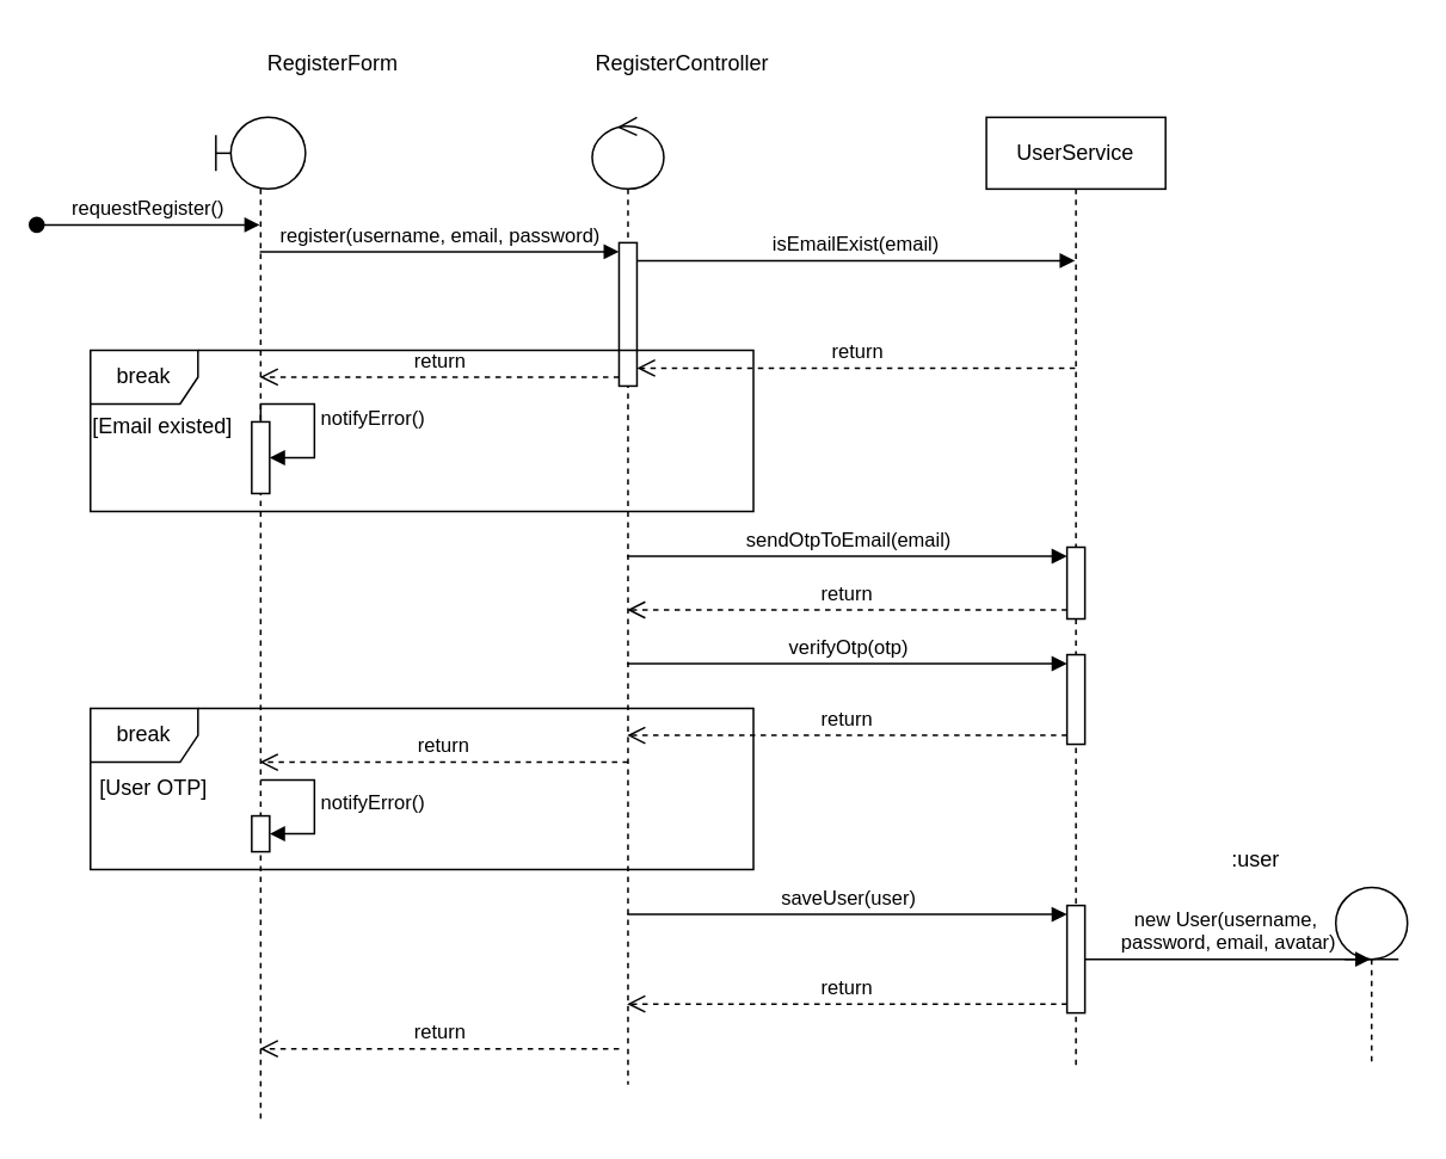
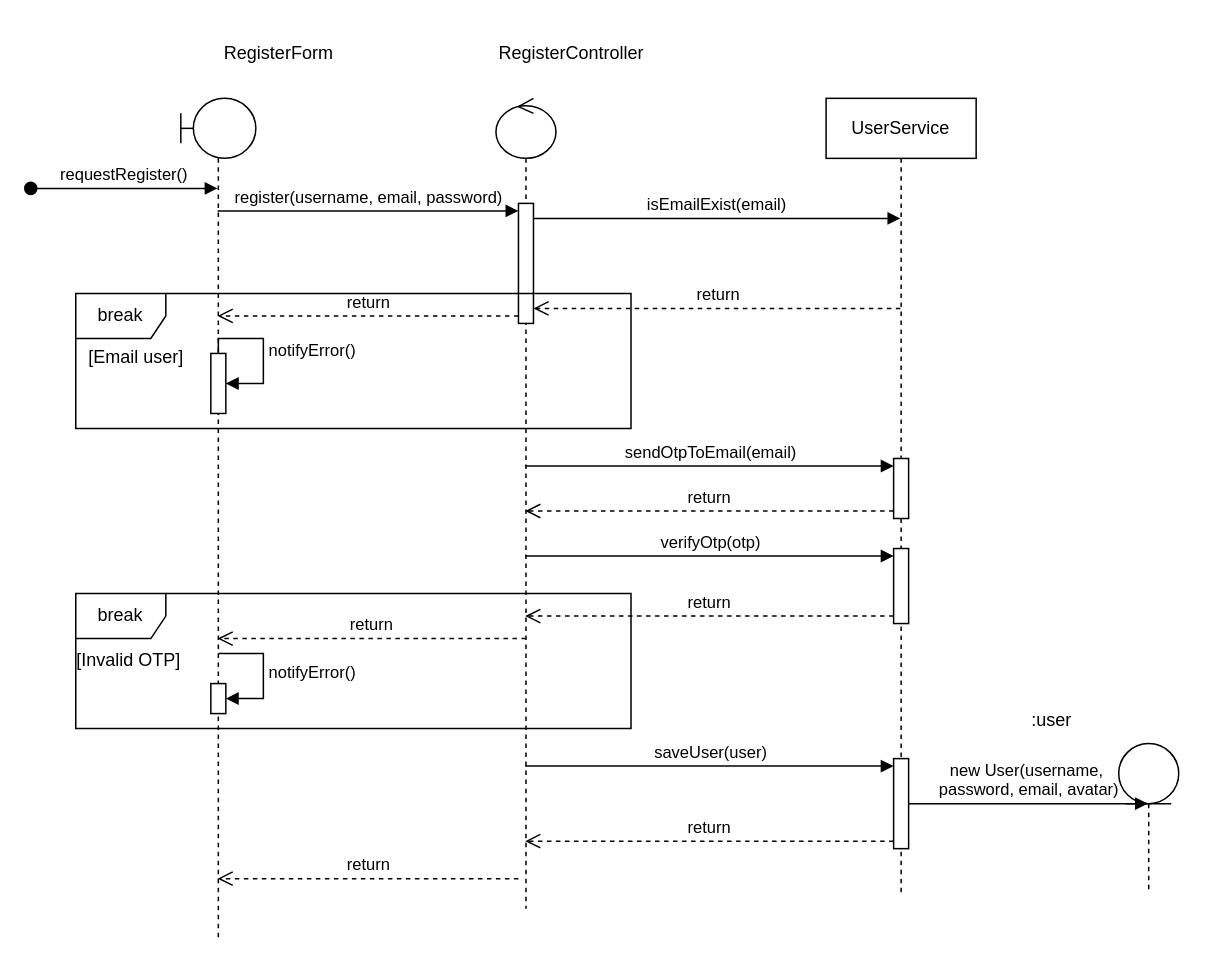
  <mxCell id="0" />
  <mxCell id="1" parent="0" />
  <mxCell id="2" value="" style="shape=umlLifeline;perimeter=lifelinePerimeter;whiteSpace=wrap;html=1;container=1;dropTarget=0;collapsible=0;recursiveResize=0;outlineConnect=0;portConstraint=eastwest;newEdgeStyle={&quot;curved&quot;:0,&quot;rounded&quot;:0};participant=umlBoundary;" parent="1" vertex="1"><mxGeometry x="120" y="65" width="50" height="560" as="geometry" /></mxCell>
  <mxCell id="3" value="RegisterForm" style="text;html=1;align=center;verticalAlign=middle;resizable=0;points=[];autosize=1;strokeColor=none;fillColor=none;" parent="1" vertex="1"><mxGeometry x="135" y="20" width="100" height="30" as="geometry" /></mxCell>
  <mxCell id="4" value="requestRegister()" style="html=1;verticalAlign=bottom;startArrow=oval;startFill=1;endArrow=block;startSize=8;curved=0;rounded=0;" parent="1" target="2" edge="1"><mxGeometry width="60" relative="1" as="geometry"><mxPoint x="20" y="125" as="sourcePoint" /><mxPoint x="140" y="125" as="targetPoint" /></mxGeometry></mxCell>
  <mxCell id="5" value="" style="shape=umlLifeline;perimeter=lifelinePerimeter;whiteSpace=wrap;html=1;container=1;dropTarget=0;collapsible=0;recursiveResize=0;outlineConnect=0;portConstraint=eastwest;newEdgeStyle={&quot;curved&quot;:0,&quot;rounded&quot;:0};participant=umlControl;" parent="1" vertex="1"><mxGeometry x="330" y="65" width="40" height="540" as="geometry" /></mxCell>
  <mxCell id="6" value="" style="html=1;points=[[0,0,0,0,5],[0,1,0,0,-5],[1,0,0,0,5],[1,1,0,0,-5]];perimeter=orthogonalPerimeter;outlineConnect=0;targetShapes=umlLifeline;portConstraint=eastwest;newEdgeStyle={&quot;curved&quot;:0,&quot;rounded&quot;:0};" parent="5" vertex="1"><mxGeometry x="15" y="70" width="10" height="80" as="geometry" /></mxCell>
  <mxCell id="7" value="RegisterController" style="text;html=1;align=center;verticalAlign=middle;resizable=0;points=[];autosize=1;strokeColor=none;fillColor=none;" parent="1" vertex="1"><mxGeometry x="320" y="20" width="120" height="30" as="geometry" /></mxCell>
  <mxCell id="8" value="register(username, email, password)" style="html=1;verticalAlign=bottom;endArrow=block;curved=0;rounded=0;entryX=0;entryY=0;entryDx=0;entryDy=5;" parent="1" source="2" target="6" edge="1"><mxGeometry relative="1" as="geometry"><mxPoint x="235" y="140" as="sourcePoint" /></mxGeometry></mxCell>
  <mxCell id="9" value="return" style="html=1;verticalAlign=bottom;endArrow=open;dashed=1;endSize=8;curved=0;rounded=0;exitX=0;exitY=1;exitDx=0;exitDy=-5;" parent="1" source="6" target="2" edge="1"><mxGeometry relative="1" as="geometry"><mxPoint x="235" y="210" as="targetPoint" /></mxGeometry></mxCell>
  <mxCell id="10" value="isEmailExist(email)" style="html=1;verticalAlign=bottom;endArrow=block;curved=0;rounded=0;" parent="1" edge="1"><mxGeometry relative="1" as="geometry"><mxPoint x="355" y="145" as="sourcePoint" /><mxPoint x="599.5" y="145" as="targetPoint" /></mxGeometry></mxCell>
  <mxCell id="11" value="return" style="html=1;verticalAlign=bottom;endArrow=open;dashed=1;endSize=8;curved=0;rounded=0;" parent="1" edge="1"><mxGeometry relative="1" as="geometry"><mxPoint x="355" y="205" as="targetPoint" /><mxPoint x="599.5" y="205" as="sourcePoint" /></mxGeometry></mxCell>
  <mxCell id="12" value="break" style="shape=umlFrame;whiteSpace=wrap;html=1;pointerEvents=0;" parent="1" vertex="1"><mxGeometry x="50" y="195" width="370" height="90" as="geometry" /></mxCell>
- <mxCell id="13" value="[Email existed]" style="text;html=1;align=center;verticalAlign=middle;resizable=0;points=[];autosize=1;strokeColor=none;fillColor=none;" parent="1" vertex="1"><mxGeometry x="40" y="223" width="100" height="30" as="geometry" /></mxCell>
+ <mxCell id="13" value="[Email user]" style="text;html=1;align=center;verticalAlign=middle;resizable=0;points=[];autosize=1;strokeColor=none;fillColor=none;" parent="1" vertex="1"><mxGeometry x="40" y="223" width="100" height="30" as="geometry" /></mxCell>
  <mxCell id="14" value="" style="html=1;points=[[0,0,0,0,5],[0,1,0,0,-5],[1,0,0,0,5],[1,1,0,0,-5]];perimeter=orthogonalPerimeter;outlineConnect=0;targetShapes=umlLifeline;portConstraint=eastwest;newEdgeStyle={&quot;curved&quot;:0,&quot;rounded&quot;:0};" parent="1" vertex="1"><mxGeometry x="140" y="235" width="10" height="40" as="geometry" /></mxCell>
  <mxCell id="15" value="notifyError()" style="html=1;align=left;spacingLeft=2;endArrow=block;rounded=0;edgeStyle=orthogonalEdgeStyle;curved=0;rounded=0;" parent="1" source="14" target="14" edge="1"><mxGeometry relative="1" as="geometry"><mxPoint x="145" y="255" as="sourcePoint" /><Array as="points"><mxPoint x="145" y="225" /><mxPoint x="175" y="225" /><mxPoint x="175" y="255" /></Array></mxGeometry></mxCell>
  <mxCell id="16" value="&lt;span style=&quot;text-wrap: nowrap;&quot;&gt;UserService&lt;/span&gt;" style="shape=umlLifeline;perimeter=lifelinePerimeter;whiteSpace=wrap;html=1;container=1;dropTarget=0;collapsible=0;recursiveResize=0;outlineConnect=0;portConstraint=eastwest;newEdgeStyle={&quot;curved&quot;:0,&quot;rounded&quot;:0};" parent="1" vertex="1"><mxGeometry x="550" y="65" width="100" height="530" as="geometry" /></mxCell>
  <mxCell id="17" value="verifyOtp(otp)" style="html=1;verticalAlign=bottom;endArrow=block;curved=0;rounded=0;entryX=0;entryY=0;entryDx=0;entryDy=5;" parent="16" target="19" edge="1"><mxGeometry x="0.002" relative="1" as="geometry"><mxPoint x="-200.5" y="305" as="sourcePoint" /><mxPoint as="offset" /></mxGeometry></mxCell>
  <mxCell id="18" value="return" style="html=1;verticalAlign=bottom;endArrow=open;dashed=1;endSize=8;curved=0;rounded=0;exitX=0;exitY=1;exitDx=0;exitDy=-5;" parent="16" source="19" edge="1"><mxGeometry relative="1" as="geometry"><mxPoint x="-200.5" y="345" as="targetPoint" /></mxGeometry></mxCell>
  <mxCell id="19" value="" style="html=1;points=[[0,0,0,0,5],[0,1,0,0,-5],[1,0,0,0,5],[1,1,0,0,-5]];perimeter=orthogonalPerimeter;outlineConnect=0;targetShapes=umlLifeline;portConstraint=eastwest;newEdgeStyle={&quot;curved&quot;:0,&quot;rounded&quot;:0};" parent="16" vertex="1"><mxGeometry x="45" y="300" width="10" height="50" as="geometry" /></mxCell>
  <mxCell id="20" value="" style="html=1;points=[[0,0,0,0,5],[0,1,0,0,-5],[1,0,0,0,5],[1,1,0,0,-5]];perimeter=orthogonalPerimeter;outlineConnect=0;targetShapes=umlLifeline;portConstraint=eastwest;newEdgeStyle={&quot;curved&quot;:0,&quot;rounded&quot;:0};" parent="16" vertex="1"><mxGeometry x="45" y="240" width="10" height="40" as="geometry" /></mxCell>
  <mxCell id="21" value="sendOtpToEmail(email)" style="html=1;verticalAlign=bottom;endArrow=block;curved=0;rounded=0;entryX=0;entryY=0;entryDx=0;entryDy=5;" parent="16" target="20" edge="1"><mxGeometry relative="1" as="geometry"><mxPoint x="-200.5" y="245" as="sourcePoint" /></mxGeometry></mxCell>
  <mxCell id="22" value="return" style="html=1;verticalAlign=bottom;endArrow=open;dashed=1;endSize=8;curved=0;rounded=0;exitX=0;exitY=1;exitDx=0;exitDy=-5;" parent="16" source="20" edge="1"><mxGeometry relative="1" as="geometry"><mxPoint x="-200.5" y="275" as="targetPoint" /></mxGeometry></mxCell>
  <mxCell id="23" value="" style="html=1;points=[[0,0,0,0,5],[0,1,0,0,-5],[1,0,0,0,5],[1,1,0,0,-5]];perimeter=orthogonalPerimeter;outlineConnect=0;targetShapes=umlLifeline;portConstraint=eastwest;newEdgeStyle={&quot;curved&quot;:0,&quot;rounded&quot;:0};" parent="16" vertex="1"><mxGeometry x="45" y="440" width="10" height="60" as="geometry" /></mxCell>
  <mxCell id="24" value="saveUser(user)" style="html=1;verticalAlign=bottom;endArrow=block;curved=0;rounded=0;entryX=0;entryY=0;entryDx=0;entryDy=5;" parent="16" target="23" edge="1"><mxGeometry relative="1" as="geometry"><mxPoint x="-200.5" y="445" as="sourcePoint" /></mxGeometry></mxCell>
  <mxCell id="25" value="return" style="html=1;verticalAlign=bottom;endArrow=open;dashed=1;endSize=8;curved=0;rounded=0;" parent="1" target="2" edge="1"><mxGeometry relative="1" as="geometry"><mxPoint x="350" y="425" as="sourcePoint" /><mxPoint x="270" y="425" as="targetPoint" /></mxGeometry></mxCell>
  <mxCell id="26" value="break" style="shape=umlFrame;whiteSpace=wrap;html=1;pointerEvents=0;" parent="1" vertex="1"><mxGeometry x="50" y="395" width="370" height="90" as="geometry" /></mxCell>
- <mxCell id="27" value="[User OTP]" style="text;html=1;align=center;verticalAlign=middle;resizable=0;points=[];autosize=1;strokeColor=none;fillColor=none;" parent="1" vertex="1"><mxGeometry x="40" y="425" width="90" height="30" as="geometry" /></mxCell>
+ <mxCell id="27" value="[Invalid OTP]" style="text;html=1;align=center;verticalAlign=middle;resizable=0;points=[];autosize=1;strokeColor=none;fillColor=none;" parent="1" vertex="1"><mxGeometry x="40" y="425" width="90" height="30" as="geometry" /></mxCell>
  <mxCell id="28" value="" style="html=1;points=[[0,0,0,0,5],[0,1,0,0,-5],[1,0,0,0,5],[1,1,0,0,-5]];perimeter=orthogonalPerimeter;outlineConnect=0;targetShapes=umlLifeline;portConstraint=eastwest;newEdgeStyle={&quot;curved&quot;:0,&quot;rounded&quot;:0};" parent="1" vertex="1"><mxGeometry x="140" y="455" width="10" height="20" as="geometry" /></mxCell>
  <mxCell id="29" value="notifyError()" style="html=1;align=left;spacingLeft=2;endArrow=block;rounded=0;edgeStyle=orthogonalEdgeStyle;curved=0;rounded=0;" parent="1" target="28" edge="1"><mxGeometry relative="1" as="geometry"><mxPoint x="145" y="435" as="sourcePoint" /><Array as="points"><mxPoint x="175" y="465" /></Array></mxGeometry></mxCell>
  <mxCell id="30" value="" style="shape=umlLifeline;perimeter=lifelinePerimeter;whiteSpace=wrap;html=1;container=1;dropTarget=0;collapsible=0;recursiveResize=0;outlineConnect=0;portConstraint=eastwest;newEdgeStyle={&quot;curved&quot;:0,&quot;rounded&quot;:0};participant=umlEntity;" parent="1" vertex="1"><mxGeometry x="745" y="495" width="40" height="100" as="geometry" /></mxCell>
  <mxCell id="31" value="new User(username,&amp;nbsp;&lt;div&gt;password, email, avatar)&lt;/div&gt;" style="html=1;verticalAlign=bottom;endArrow=block;curved=0;rounded=0;" parent="1" source="23" target="30" edge="1"><mxGeometry x="0.003" width="80" relative="1" as="geometry"><mxPoint x="600" y="525" as="sourcePoint" /><mxPoint x="820" y="525" as="targetPoint" /><mxPoint as="offset" /></mxGeometry></mxCell>
  <mxCell id="32" value=":user" style="text;html=1;align=center;verticalAlign=middle;resizable=0;points=[];autosize=1;strokeColor=none;fillColor=none;" parent="1" vertex="1"><mxGeometry x="675" y="465" width="50" height="30" as="geometry" /></mxCell>
  <mxCell id="33" value="return" style="html=1;verticalAlign=bottom;endArrow=open;dashed=1;endSize=8;curved=0;rounded=0;exitX=0;exitY=1;exitDx=0;exitDy=-5;" parent="1" source="23" target="5" edge="1"><mxGeometry relative="1" as="geometry"><mxPoint x="349.5" y="540" as="targetPoint" /></mxGeometry></mxCell>
  <mxCell id="34" value="return" style="html=1;verticalAlign=bottom;endArrow=open;dashed=1;endSize=8;curved=0;rounded=0;" edge="1" parent="1" target="2"><mxGeometry relative="1" as="geometry"><mxPoint x="345" y="585" as="sourcePoint" /><mxPoint x="140" y="585" as="targetPoint" /></mxGeometry></mxCell>
